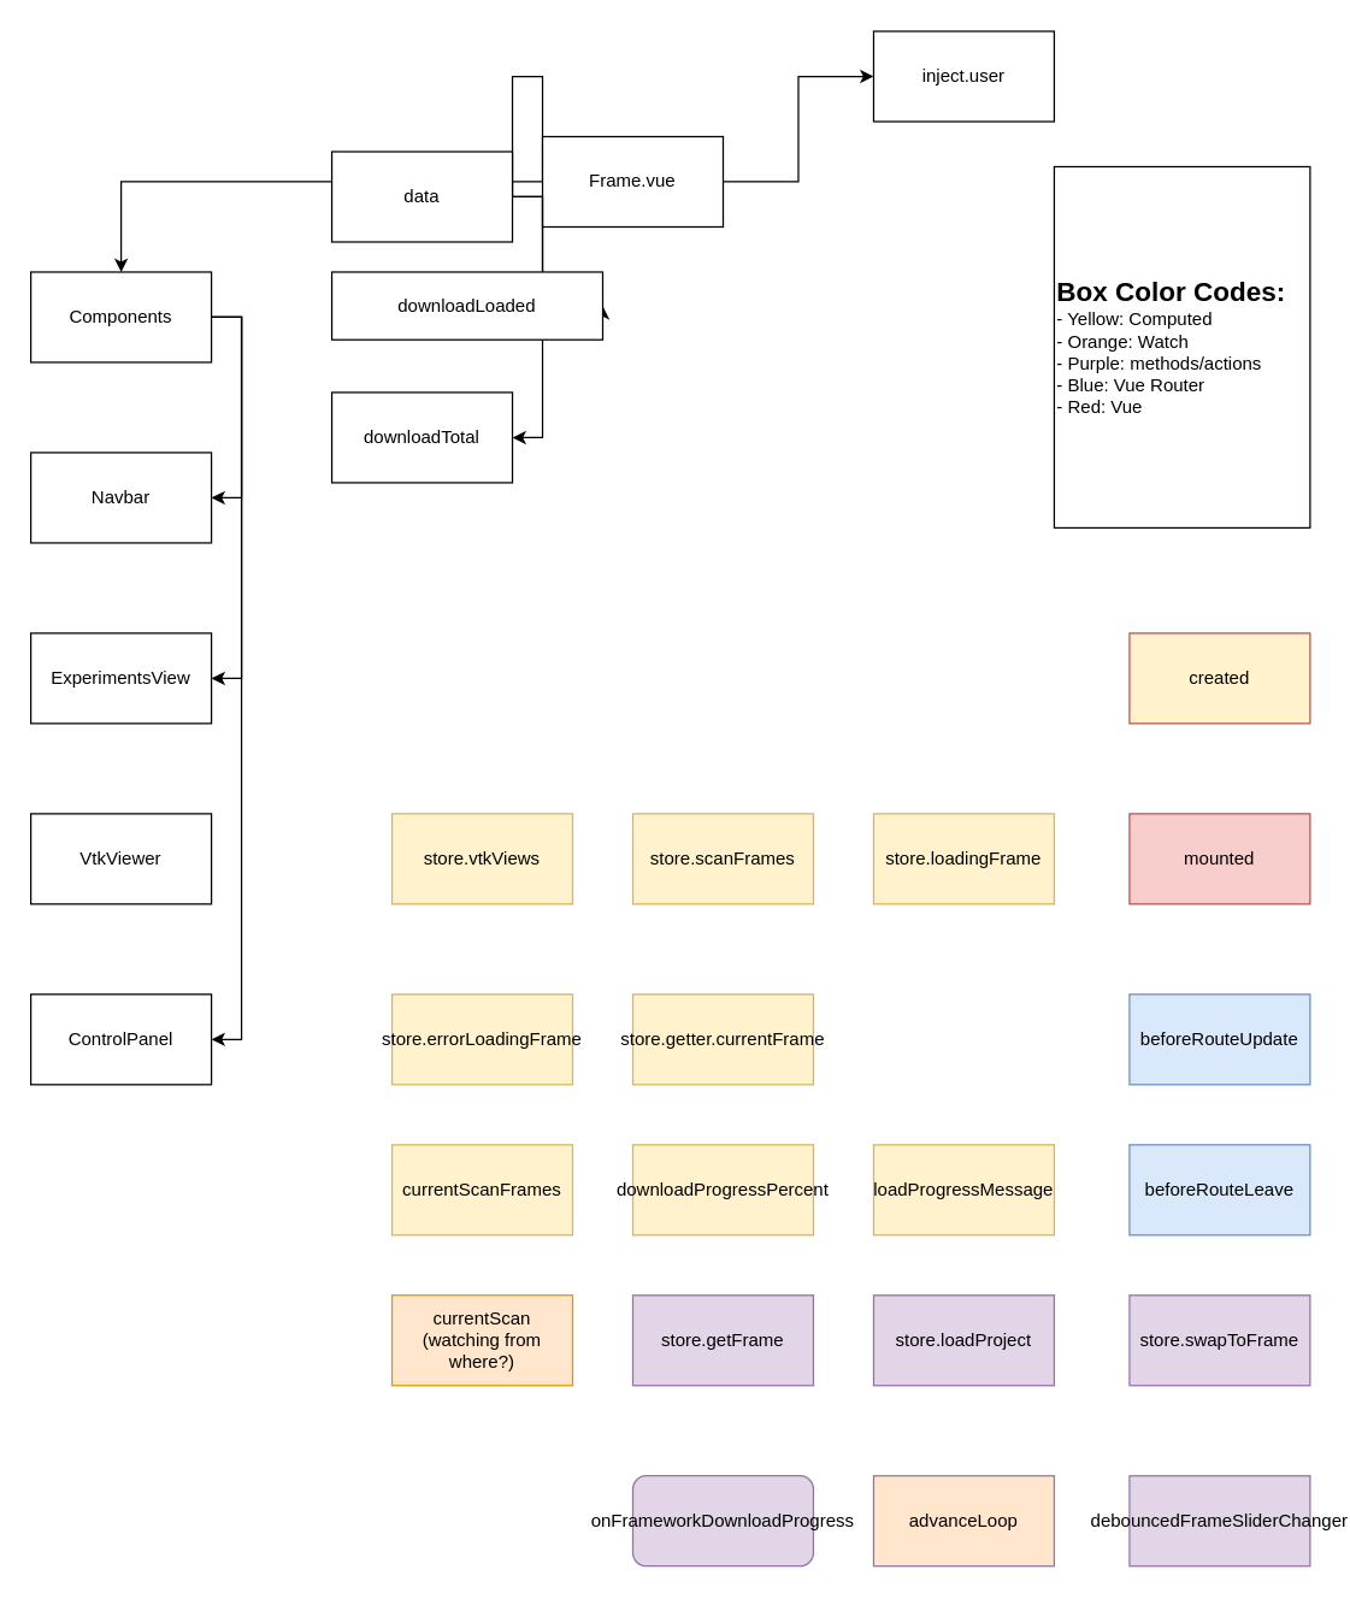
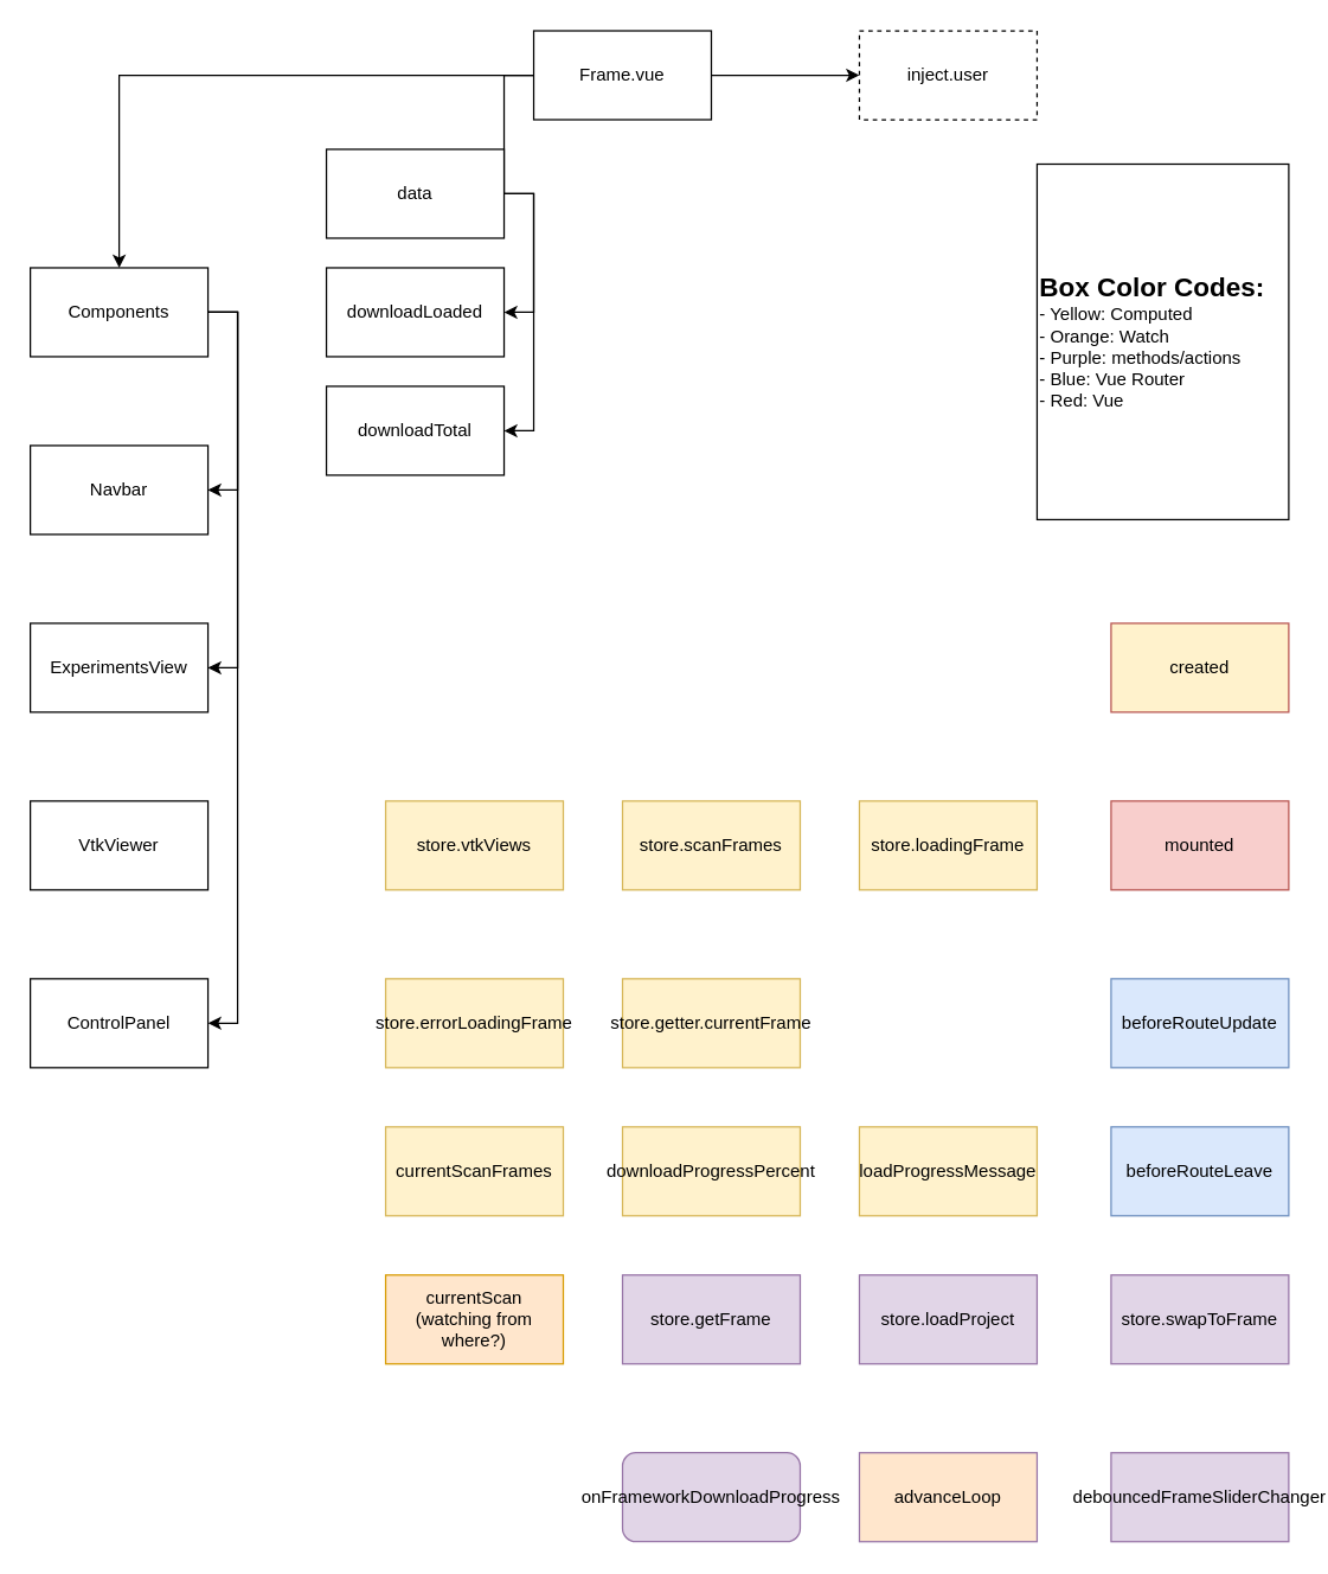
  <mxCell id="0" />
  <mxCell id="1" parent="0" />
  <mxCell id="2" style="edgeStyle=orthogonalEdgeStyle;rounded=0;orthogonalLoop=1;jettySize=auto;html=1;exitX=0;exitY=0.5;exitDx=0;exitDy=0;" parent="1" source="5" target="9" edge="1"><mxGeometry relative="1" as="geometry" /></mxCell>
  <mxCell id="3" style="edgeStyle=orthogonalEdgeStyle;rounded=0;orthogonalLoop=1;jettySize=auto;html=1;exitX=1;exitY=0.5;exitDx=0;exitDy=0;entryX=0;entryY=0.5;entryDx=0;entryDy=0;" parent="1" source="5" target="14" edge="1"><mxGeometry relative="1" as="geometry" /></mxCell>
  <mxCell id="4" style="edgeStyle=orthogonalEdgeStyle;rounded=0;orthogonalLoop=1;jettySize=auto;html=1;exitX=0;exitY=0.5;exitDx=0;exitDy=0;entryX=1;entryY=0.5;entryDx=0;entryDy=0;" parent="1" source="5" target="19" edge="1"><mxGeometry relative="1" as="geometry"><Array as="points"><mxPoint x="340" y="50" /><mxPoint x="340" y="130" /><mxPoint x="360" y="130" /><mxPoint x="360" y="210" /></Array></mxGeometry></mxCell>
- <mxCell id="5" value="Frame.vue" style="rounded=0;whiteSpace=wrap;html=1;" parent="1" vertex="1"><mxGeometry x="360" y="90" width="120" height="60" as="geometry" /></mxCell>
+ <mxCell id="5" value="Frame.vue" style="rounded=0;whiteSpace=wrap;html=1;" parent="1" vertex="1"><mxGeometry x="360" y="20" width="120" height="60" as="geometry" /></mxCell>
  <mxCell id="6" style="edgeStyle=orthogonalEdgeStyle;rounded=0;orthogonalLoop=1;jettySize=auto;html=1;exitX=1;exitY=0.5;exitDx=0;exitDy=0;entryX=1;entryY=0.5;entryDx=0;entryDy=0;" parent="1" source="9" target="10" edge="1"><mxGeometry relative="1" as="geometry" /></mxCell>
  <mxCell id="7" style="edgeStyle=orthogonalEdgeStyle;rounded=0;orthogonalLoop=1;jettySize=auto;html=1;exitX=1;exitY=0.5;exitDx=0;exitDy=0;entryX=1;entryY=0.5;entryDx=0;entryDy=0;" parent="1" source="9" target="11" edge="1"><mxGeometry relative="1" as="geometry" /></mxCell>
  <mxCell id="8" style="edgeStyle=orthogonalEdgeStyle;rounded=0;orthogonalLoop=1;jettySize=auto;html=1;exitX=1;exitY=0.5;exitDx=0;exitDy=0;entryX=1;entryY=0.5;entryDx=0;entryDy=0;" parent="1" source="9" target="13" edge="1"><mxGeometry relative="1" as="geometry" /></mxCell>
  <mxCell id="9" value="Components" style="rounded=0;whiteSpace=wrap;html=1;" parent="1" vertex="1"><mxGeometry y="180" width="120" height="60" as="geometry" x="20" /></mxCell>
  <mxCell id="10" value="Navbar" style="rounded=0;whiteSpace=wrap;html=1;" parent="1" vertex="1"><mxGeometry y="300" width="120" height="60" as="geometry" x="20" /></mxCell>
  <mxCell id="11" value="ExperimentsView" style="rounded=0;whiteSpace=wrap;html=1;" parent="1" vertex="1"><mxGeometry y="420" width="120" height="60" as="geometry" x="20" /></mxCell>
  <mxCell id="12" value="VtkViewer" style="rounded=0;whiteSpace=wrap;html=1;" parent="1" vertex="1"><mxGeometry y="540" width="120" height="60" as="geometry" x="20" /></mxCell>
  <mxCell id="13" value="ControlPanel" style="rounded=0;whiteSpace=wrap;html=1;" parent="1" vertex="1"><mxGeometry y="660" width="120" height="60" as="geometry" x="20" /></mxCell>
- <mxCell id="14" value="inject.user" style="rounded=0;whiteSpace=wrap;html=1;" parent="1" vertex="1"><mxGeometry x="580" y="20" width="120" height="60" as="geometry" /></mxCell>
+ <mxCell id="14" value="inject.user" style="rounded=0;whiteSpace=wrap;html=1;dashed=1;" parent="1" vertex="1"><mxGeometry x="580" y="20" width="120" height="60" as="geometry" /></mxCell>
  <mxCell id="15" value="beforeRouteUpdate" style="rounded=0;whiteSpace=wrap;html=1;fillColor=#dae8fc;strokeColor=#6c8ebf;" parent="1" vertex="1"><mxGeometry x="750" y="660" width="120" height="60" as="geometry" /></mxCell>
  <mxCell id="16" value="beforeRouteLeave" style="rounded=0;whiteSpace=wrap;html=1;fillColor=#dae8fc;strokeColor=#6c8ebf;" parent="1" vertex="1"><mxGeometry x="750" y="760" width="120" height="60" as="geometry" /></mxCell>
  <mxCell id="17" style="edgeStyle=orthogonalEdgeStyle;rounded=0;orthogonalLoop=1;jettySize=auto;html=1;exitX=1;exitY=0.5;exitDx=0;exitDy=0;entryX=1;entryY=0.5;entryDx=0;entryDy=0;" edge="1" parent="1" source="18" target="20"><mxGeometry relative="1" as="geometry" /></mxCell>
  <mxCell id="18" value="data" style="rounded=0;whiteSpace=wrap;html=1;" parent="1" vertex="1"><mxGeometry x="220" y="100" width="120" height="60" as="geometry" /></mxCell>
- <mxCell id="19" value="downloadLoaded" style="rounded=0;whiteSpace=wrap;html=1;" parent="1" vertex="1"><mxGeometry x="220" y="180" width="180" height="45" as="geometry" /></mxCell>
+ <mxCell id="19" value="downloadLoaded" style="rounded=0;whiteSpace=wrap;html=1;" parent="1" vertex="1"><mxGeometry x="220" y="180" width="120" height="60" as="geometry" /></mxCell>
  <mxCell id="20" value="downloadTotal" style="rounded=0;whiteSpace=wrap;html=1;" parent="1" vertex="1"><mxGeometry x="220" y="260" width="120" height="60" as="geometry" /></mxCell>
  <mxCell id="21" value="&lt;b&gt;&lt;font style=&quot;font-size: 18px;&quot;&gt;Box Color Codes:&lt;/font&gt;&lt;/b&gt;&lt;br&gt;- Yellow: Computed&lt;br&gt;- Orange: Watch&lt;br&gt;- Purple: methods/actions&lt;br&gt;- Blue: Vue Router&lt;br&gt;&lt;div style=&quot;&quot;&gt;&lt;span style=&quot;background-color: initial;&quot;&gt;- Red: Vue&lt;/span&gt;&lt;/div&gt;" style="rounded=0;whiteSpace=wrap;html=1;align=left;" parent="1" vertex="1"><mxGeometry x="700" y="110" width="170" height="240" as="geometry" /></mxCell>
  <mxCell id="22" value="store.vtkViews" style="rounded=0;whiteSpace=wrap;html=1;fillColor=#fff2cc;strokeColor=#d6b656;" parent="1" vertex="1"><mxGeometry x="260" y="540" width="120" height="60" as="geometry" /></mxCell>
  <mxCell id="23" value="store.scanFrames" style="rounded=0;whiteSpace=wrap;html=1;fillColor=#fff2cc;strokeColor=#d6b656;" parent="1" vertex="1"><mxGeometry x="420" y="540" width="120" height="60" as="geometry" /></mxCell>
  <mxCell id="24" value="store.loadingFrame" style="rounded=0;whiteSpace=wrap;html=1;fillColor=#fff2cc;strokeColor=#d6b656;" parent="1" vertex="1"><mxGeometry x="580" y="540" width="120" height="60" as="geometry" /></mxCell>
  <mxCell id="25" value="store.errorLoadingFrame" style="rounded=0;whiteSpace=wrap;html=1;fillColor=#fff2cc;strokeColor=#d6b656;" parent="1" vertex="1"><mxGeometry x="260" y="660" width="120" height="60" as="geometry" /></mxCell>
  <mxCell id="26" value="store.getter.currentFrame" style="rounded=0;whiteSpace=wrap;html=1;fillColor=#fff2cc;strokeColor=#d6b656;" parent="1" vertex="1"><mxGeometry x="420" y="660" width="120" height="60" as="geometry" /></mxCell>
  <mxCell id="27" value="currentScanFrames" style="rounded=0;whiteSpace=wrap;html=1;fillColor=#fff2cc;strokeColor=#d6b656;" parent="1" vertex="1"><mxGeometry x="260" y="760" width="120" height="60" as="geometry" /></mxCell>
  <mxCell id="28" value="downloadProgressPercent" style="rounded=0;whiteSpace=wrap;html=1;fillColor=#fff2cc;strokeColor=#d6b656;" parent="1" vertex="1"><mxGeometry x="420" y="760" width="120" height="60" as="geometry" /></mxCell>
  <mxCell id="29" value="loadProgressMessage" style="rounded=0;whiteSpace=wrap;html=1;fillColor=#fff2cc;strokeColor=#d6b656;" parent="1" vertex="1"><mxGeometry x="580" y="760" width="120" height="60" as="geometry" /></mxCell>
  <mxCell id="30" value="currentScan&lt;br&gt;(watching from where?)" style="rounded=0;whiteSpace=wrap;html=1;fillColor=#ffe6cc;strokeColor=#d79b00;" parent="1" vertex="1"><mxGeometry x="260" y="860" width="120" height="60" as="geometry" /></mxCell>
  <mxCell id="31" value="created" style="rounded=0;whiteSpace=wrap;html=1;fillColor=#fff2cc;strokeColor=#b85450;" parent="1" vertex="1"><mxGeometry x="750" y="420" width="120" height="60" as="geometry" /></mxCell>
  <mxCell id="32" value="mounted" style="rounded=0;whiteSpace=wrap;html=1;fillColor=#f8cecc;strokeColor=#b85450;" parent="1" vertex="1"><mxGeometry x="750" y="540" width="120" height="60" as="geometry" /></mxCell>
  <mxCell id="33" value="store.loadProject" style="rounded=0;whiteSpace=wrap;html=1;fillColor=#e1d5e7;strokeColor=#9673a6;" parent="1" vertex="1"><mxGeometry x="580" y="860" width="120" height="60" as="geometry" /></mxCell>
  <mxCell id="34" value="store.swapToFrame" style="rounded=0;whiteSpace=wrap;html=1;fillColor=#e1d5e7;strokeColor=#9673a6;" parent="1" vertex="1"><mxGeometry x="750" y="860" width="120" height="60" as="geometry" /></mxCell>
  <mxCell id="35" value="store.getFrame" style="rounded=0;whiteSpace=wrap;html=1;fillColor=#e1d5e7;strokeColor=#9673a6;" parent="1" vertex="1"><mxGeometry x="420" y="860" width="120" height="60" as="geometry" /></mxCell>
  <mxCell id="36" value="debouncedFrameSliderChanger" style="rounded=0;whiteSpace=wrap;html=1;fillColor=#e1d5e7;strokeColor=#9673a6;" parent="1" vertex="1"><mxGeometry x="750" y="980" width="120" height="60" as="geometry" /></mxCell>
  <mxCell id="37" value="advanceLoop" style="rounded=0;whiteSpace=wrap;html=1;fillColor=#ffe6cc;strokeColor=#9673a6;" parent="1" vertex="1"><mxGeometry x="580" y="980" width="120" height="60" as="geometry" /></mxCell>
  <mxCell id="38" value="onFrameworkDownloadProgress" style="whiteSpace=wrap;html=1;fillColor=#e1d5e7;strokeColor=#9673a6;rounded=1;" parent="1" vertex="1"><mxGeometry x="420" y="980" width="120" height="60" as="geometry" /></mxCell>
